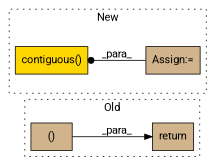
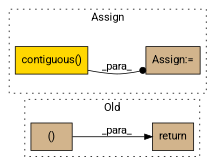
  digraph {
    fontname=Roboto
    rankdir=LR
    node [fillcolor=tan fontname=Roboto shape=box style=filled]
    edge [fontname=Roboto]
    n1 [a=54 l=6 label="()" s=10836]
    n2 [a=93 l=7 label=return s=10824]
    n3 [a=75 fillcolor=gold l=15 label="contiguous()" s=11900]
    n4 [a=68 l=2 label="Assign:=" s=11990]
    subgraph cluster_1 {
      label=Old
      style=dotted
      n1
      n2
    }
    subgraph cluster_2 {
-     label=New
+     label=Assign
      style=dotted
      n3
      n4
    }
    n1 -> n2 [arrowhead=normal label=_para_]
-   n4 -> n3 [arrowhead=dot label=_para_]
+   n3 -> n4 [arrowhead=dot label=_para_]
  }
